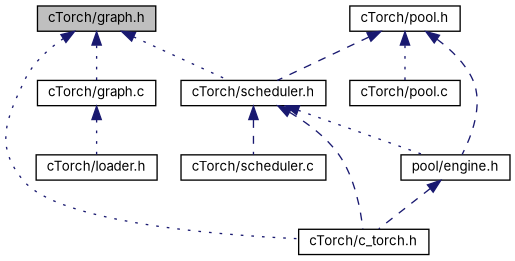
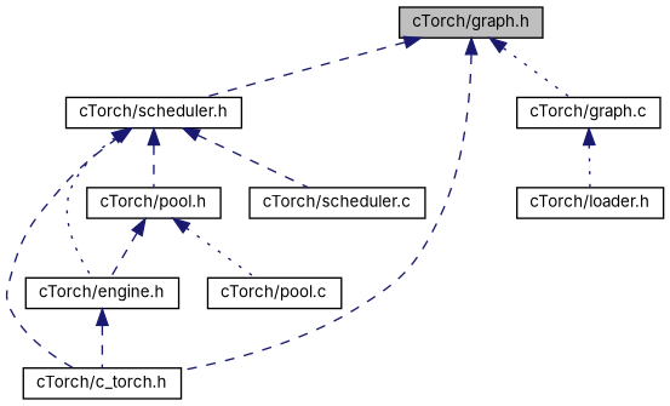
  digraph {
    fontname=Inter
    node [color=black fillcolor=white fontname=Inter fontsize=10 shape=record style=filled]
    edge [color=midnightblue dir=back fontname=Inter fontsize=10 labelfontname=Helvetica labelfontsize=10 style=dotted]
    n1 [fillcolor=grey75 fontcolor=black height=0.2 label="cTorch/graph.h" width=0.4]
    n2 [height=0.2 label="cTorch/scheduler.h" width=0.4]
    n3 [height=0.2 label="cTorch/c_torch.h" width=0.4]
    n4 [height=0.2 label="cTorch/graph.c" width=0.4]
    n5 [height=0.2 label="cTorch/pool.h" width=0.4]
-   n6 [height=0.2 label="pool/engine.h" width=0.4]
+   n6 [height=0.2 label="cTorch/engine.h" width=0.4]
    n7 [height=0.2 label="cTorch/scheduler.c" width=0.4]
    n8 [height=0.2 label="cTorch/loader.h" width=0.4]
    n9 [height=0.2 label="cTorch/pool.c" width=0.4]
-   n1 -> n2
-   n1 -> n3
+   n1 -> n2 [style=dashed]
+   n1 -> n3 [style=dashed]
    n1 -> n4
    n2 -> n3 [style=dashed]
-   n5 -> n2 [style=dashed]
+   n2 -> n5 [style=dashed]
    n2 -> n6
    n2 -> n7 [style=dashed]
    n4 -> n8
    n5 -> n6 [style=dashed]
    n5 -> n9
    n6 -> n3 [style=dashed]
  }
